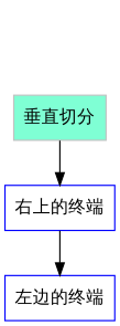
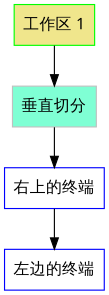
  digraph {
    node [color=blue fillcolor=white fontname="wqy-microhei" shape=box style=filled]
+   n1 [color=lime fillcolor=khaki label="工作区 1"]
    n2 [color=gray fillcolor=aquamarine fontname="way-microhei" label="垂直切分"]
    n3 [label="左边的终端"]
    n4 [label="右上的终端"]
+   n1 -> n2
    n2 -> n4
    n4 -> n3
  }
